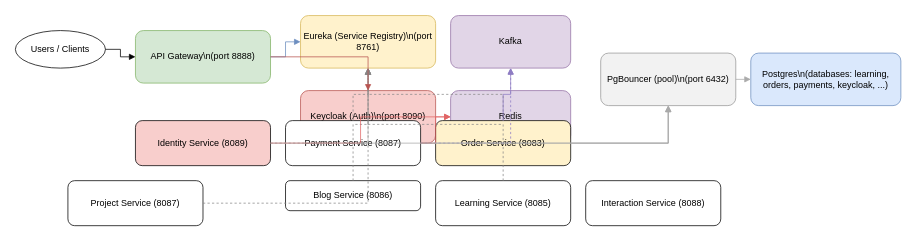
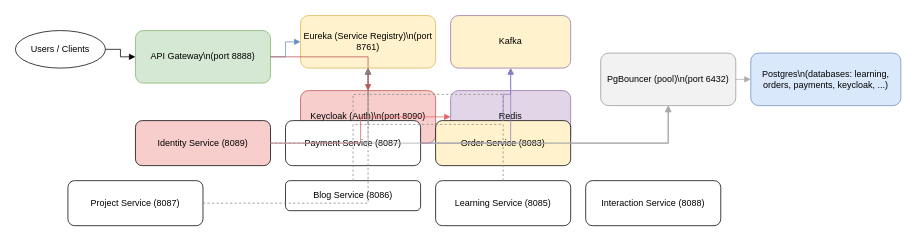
  <mxCell id="0" />
  <mxCell id="1" parent="0" />
  <mxCell id="2" value="Users / Clients" style="ellipse;whiteSpace=wrap;html=1;fillColor=#FFFFFF;strokeColor=#000000;" vertex="1" parent="1"><mxGeometry x="20" y="40" width="120" height="50" as="geometry" /></mxCell>
  <mxCell id="3" value="API Gateway\n(port 8888)" style="rounded=1;whiteSpace=wrap;html=1;fillColor=#D5E8D4;strokeColor=#82B366;" vertex="1" parent="1"><mxGeometry x="180" y="40" width="180" height="70" as="geometry" /></mxCell>
  <mxCell id="4" value="Eureka (Service Registry)\n(port 8761)" style="rounded=1;whiteSpace=wrap;html=1;fillColor=#FFF2CC;strokeColor=#D6B656;" vertex="1" parent="1"><mxGeometry x="400" y="20" width="180" height="70" as="geometry" /></mxCell>
  <mxCell id="5" value="Keycloak (Auth)\n(port 8090)" style="rounded=1;whiteSpace=wrap;html=1;fillColor=#F8CECC;strokeColor=#B85450;" vertex="1" parent="1"><mxGeometry x="400" y="120" width="180" height="70" as="geometry" /></mxCell>
- <mxCell id="6" value="Kafka" style="rounded=1;whiteSpace=wrap;html=1;fillColor=#E1D5E7;strokeColor=#9673A6;" vertex="1" parent="1"><mxGeometry x="600" y="20" width="160" height="70" as="geometry" /></mxCell>
+ <mxCell id="6" value="Kafka" style="rounded=1;whiteSpace=wrap;html=1;fillColor=#fff2cc;strokeColor=#9673A6;" vertex="1" parent="1"><mxGeometry x="600" y="20" width="160" height="70" as="geometry" /></mxCell>
  <mxCell id="7" value="Redis" style="rounded=1;whiteSpace=wrap;html=1;fillColor=#E1D5E7;strokeColor=#9673A6;" vertex="1" parent="1"><mxGeometry x="600" y="120" width="160" height="70" as="geometry" /></mxCell>
  <mxCell id="8" value="PgBouncer (pool)\n(port 6432)" style="rounded=1;whiteSpace=wrap;html=1;fillColor=#F2F2F2;strokeColor=#999999;" vertex="1" parent="1"><mxGeometry x="800" y="70" width="180" height="70" as="geometry" /></mxCell>
  <mxCell id="9" value="Postgres\n(databases: learning, orders, payments, keycloak, ...)" style="rounded=1;whiteSpace=wrap;html=1;fillColor=#DAE8FC;strokeColor=#6C8EBF;" vertex="1" parent="1"><mxGeometry x="1000" y="70" width="200" height="70" as="geometry" /></mxCell>
  <mxCell id="10" value="Identity Service (8089)" style="rounded=1;whiteSpace=wrap;html=1;fillColor=#f8cecc;strokeColor=#000000;" vertex="1" parent="1"><mxGeometry x="180" y="160" width="180" height="60" as="geometry" /></mxCell>
  <mxCell id="11" value="Payment Service (8087)" style="rounded=1;whiteSpace=wrap;html=1;fillColor=#FFFFFF;strokeColor=#000000;" vertex="1" parent="1"><mxGeometry x="380" y="160" width="180" height="60" as="geometry" /></mxCell>
  <mxCell id="12" value="Order Service (8083)" style="rounded=1;whiteSpace=wrap;html=1;fillColor=#fff2cc;strokeColor=#000000;" vertex="1" parent="1"><mxGeometry x="580" y="160" width="180" height="60" as="geometry" /></mxCell>
  <mxCell id="13" value="Project Service (8087)" style="rounded=1;whiteSpace=wrap;html=1;fillColor=#FFFFFF;strokeColor=#000000;" vertex="1" parent="1"><mxGeometry x="90" y="240" width="180" height="60" as="geometry" /></mxCell>
  <mxCell id="14" value="Blog Service (8086)" style="rounded=1;whiteSpace=wrap;html=1;fillColor=#FFFFFF;strokeColor=#000000;" vertex="1" parent="1"><mxGeometry x="380" y="240" width="180" height="40" as="geometry" /></mxCell>
  <mxCell id="15" value="Learning Service (8085)" style="rounded=1;whiteSpace=wrap;html=1;fillColor=#FFFFFF;strokeColor=#000000;" vertex="1" parent="1"><mxGeometry x="580" y="240" width="180" height="60" as="geometry" /></mxCell>
  <mxCell id="16" value="Interaction Service (8088)" style="rounded=1;whiteSpace=wrap;html=1;fillColor=#FFFFFF;strokeColor=#000000;" vertex="1" parent="1"><mxGeometry x="780" y="240" width="180" height="60" as="geometry" /></mxCell>
  <mxCell id="17" style="edgeStyle=elbowEdgeStyle;rounded=0;orthogonalLoop=1;jettySize=auto;html=1;strokeColor=#000000;endArrow=block;" edge="1" parent="1" source="2" target="3"><mxGeometry relative="1" as="geometry" /></mxCell>
  <mxCell id="18" style="edgeStyle=orthogonalEdgeStyle;rounded=0;orthogonalLoop=1;html=1;strokeColor=#6C8EBF;endArrow=block;" edge="1" parent="1" source="3" target="4"><mxGeometry relative="1" as="geometry" /></mxCell>
  <mxCell id="19" style="edgeStyle=orthogonalEdgeStyle;rounded=0;dashed=1;html=1;strokeColor=#888888;endArrow=block;" edge="1" parent="1" source="10" target="4"><mxGeometry relative="1" as="geometry" /></mxCell>
  <mxCell id="20" style="edgeStyle=orthogonalEdgeStyle;rounded=0;dashed=1;html=1;strokeColor=#888888;endArrow=block;" edge="1" parent="1" source="11" target="4"><mxGeometry relative="1" as="geometry" /></mxCell>
  <mxCell id="21" style="edgeStyle=orthogonalEdgeStyle;rounded=0;dashed=1;html=1;strokeColor=#888888;endArrow=block;" edge="1" parent="1" source="12" target="4"><mxGeometry relative="1" as="geometry" /></mxCell>
  <mxCell id="22" style="edgeStyle=orthogonalEdgeStyle;rounded=0;dashed=1;html=1;strokeColor=#888888;endArrow=block;" edge="1" parent="1" source="13" target="4"><mxGeometry relative="1" as="geometry" /></mxCell>
  <mxCell id="23" style="edgeStyle=orthogonalEdgeStyle;rounded=0;dashed=1;html=1;strokeColor=#888888;endArrow=block;" edge="1" parent="1" source="14" target="4"><mxGeometry relative="1" as="geometry" /></mxCell>
  <mxCell id="24" style="edgeStyle=orthogonalEdgeStyle;rounded=0;dashed=1;html=1;strokeColor=#888888;endArrow=block;" edge="1" parent="1" source="15" target="4"><mxGeometry relative="1" as="geometry" /></mxCell>
- <mxCell id="25" style="edgeStyle=orthogonalEdgeStyle;rounded=0;html=1;strokeColor=#8E7CC3;endArrow=block;dashed=1;" edge="1" parent="1" source="11" target="6"><mxGeometry relative="1" as="geometry" /></mxCell>
+ <mxCell id="25" style="edgeStyle=orthogonalEdgeStyle;rounded=0;html=1;strokeColor=#8E7CC3;endArrow=block;" edge="1" parent="1" source="11" target="6"><mxGeometry relative="1" as="geometry" /></mxCell>
  <mxCell id="26" style="edgeStyle=orthogonalEdgeStyle;rounded=0;html=1;strokeColor=#8E7CC3;endArrow=block;" edge="1" parent="1" source="12" target="6"><mxGeometry relative="1" as="geometry" /></mxCell>
  <mxCell id="27" style="edgeStyle=orthogonalEdgeStyle;rounded=0;html=1;strokeColor=#E06666;endArrow=block;" edge="1" parent="1" source="10" target="7"><mxGeometry relative="1" as="geometry" /></mxCell>
- <mxCell id="28" style="edgeStyle=orthogonalEdgeStyle;rounded=0;html=1;strokeColor=#E06666;endArrow=block;" edge="1" parent="1" source="11" target="7"><mxGeometry relative="1" as="geometry" /></mxCell>
  <mxCell id="29" style="edgeStyle=orthogonalEdgeStyle;rounded=0;html=1;strokeColor=#AAAAAA;endArrow=block;" edge="1" parent="1" source="10" target="8"><mxGeometry relative="1" as="geometry" /></mxCell>
  <mxCell id="30" style="edgeStyle=orthogonalEdgeStyle;rounded=0;html=1;strokeColor=#AAAAAA;endArrow=block;" edge="1" parent="1" source="11" target="8"><mxGeometry relative="1" as="geometry" /></mxCell>
  <mxCell id="31" style="edgeStyle=orthogonalEdgeStyle;rounded=0;html=1;strokeColor=#AAAAAA;endArrow=block;" edge="1" parent="1" source="12" target="8"><mxGeometry relative="1" as="geometry" /></mxCell>
  <mxCell id="32" style="edgeStyle=orthogonalEdgeStyle;rounded=0;html=1;strokeColor=#AAAAAA;endArrow=block;" edge="1" parent="1" source="8" target="9"><mxGeometry relative="1" as="geometry" /></mxCell>
  <mxCell id="33" style="edgeStyle=orthogonalEdgeStyle;rounded=0;html=1;strokeColor=#B85450;endArrow=block;" edge="1" parent="1" source="3" target="5"><mxGeometry relative="1" as="geometry" /></mxCell>
